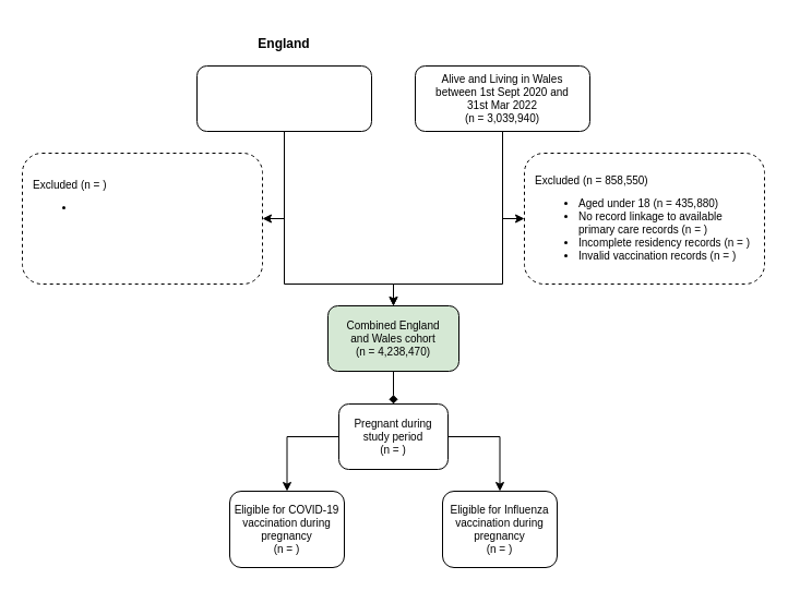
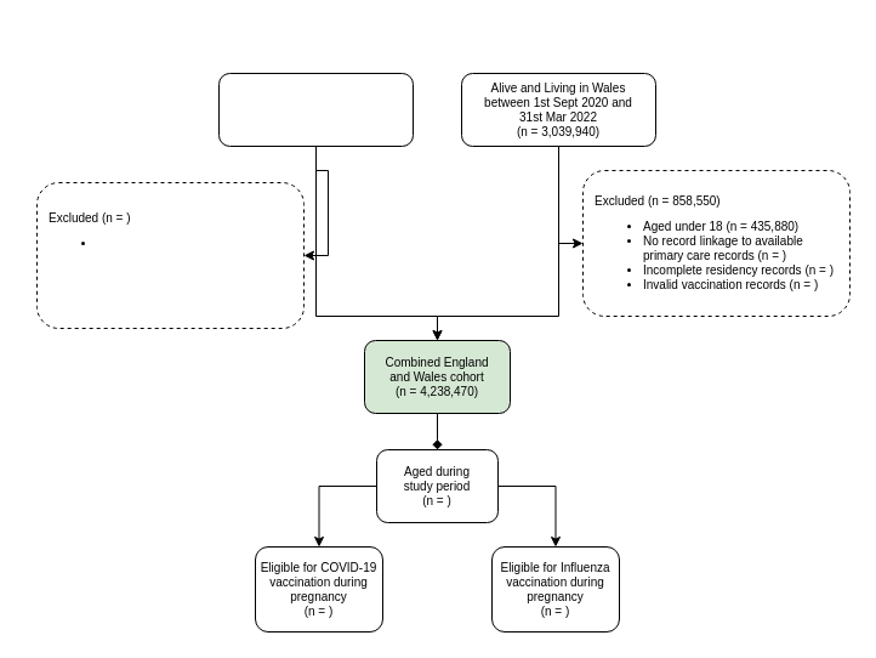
  <mxCell id="0" />
  <mxCell id="1" parent="0" />
  <mxCell id="2" style="edgeStyle=orthogonalEdgeStyle;rounded=0;orthogonalLoop=1;jettySize=auto;html=1;entryX=0;entryY=0.5;entryDx=0;entryDy=0;fontSize=10;" parent="1" source="4" target="5" edge="1"><mxGeometry relative="1" as="geometry" /></mxCell>
  <mxCell id="3" style="edgeStyle=orthogonalEdgeStyle;rounded=0;orthogonalLoop=1;jettySize=auto;html=1;entryX=0.5;entryY=0;entryDx=0;entryDy=0;fontSize=10;" parent="1" source="4" target="7" edge="1"><mxGeometry relative="1" as="geometry"><Array as="points"><mxPoint x="460" y="260" /><mxPoint x="360" y="260" /></Array></mxGeometry></mxCell>
  <mxCell id="4" value="&lt;font style=&quot;font-size: 10px&quot;&gt;&lt;span style=&quot;font-size: 10px&quot;&gt;Alive and Living in Wales between 1st Sept 2020 and 31st Mar 2022&lt;br style=&quot;font-size: 10px&quot;&gt;&lt;/span&gt;&lt;font style=&quot;font-size: 10px&quot;&gt;&lt;span style=&quot;font-size: 10px&quot;&gt;(n = 3,039,940)&lt;/span&gt;&lt;/font&gt;&lt;br style=&quot;font-size: 10px&quot;&gt;&lt;/font&gt;" style="rounded=1;whiteSpace=wrap;html=1;fontSize=10;glass=0;strokeWidth=1;shadow=0;spacing=20;" parent="1" vertex="1"><mxGeometry x="380" y="60" width="160" height="60" as="geometry" /></mxCell>
  <mxCell id="5" value="&lt;p style=&quot;line-height: 100%&quot;&gt;&lt;span style=&quot;font-size: 10px&quot;&gt;Excluded (&lt;span style=&quot;font-size: 10px&quot;&gt;&lt;font style=&quot;font-size: 10px&quot;&gt;&lt;span style=&quot;font-size: 10px&quot;&gt;n = 858,550)&lt;/span&gt;&lt;/font&gt;&lt;/span&gt;&lt;/span&gt;&lt;br style=&quot;font-size: 10px&quot;&gt;&lt;/p&gt;&lt;ul style=&quot;font-size: 10px&quot;&gt;&lt;li style=&quot;font-size: 10px&quot;&gt;&lt;font style=&quot;font-size: 10px&quot;&gt;&lt;span style=&quot;font-size: 10px&quot;&gt;Aged under 18 (n = 435,880)&lt;/span&gt;&lt;/font&gt;&lt;/li&gt;&lt;li style=&quot;font-size: 10px&quot;&gt;&lt;font style=&quot;font-size: 10px&quot;&gt;&lt;span style=&quot;font-size: 10px&quot;&gt;No record linkage to available primary care records (n = )&lt;/span&gt;&lt;/font&gt;&lt;/li&gt;&lt;li style=&quot;font-size: 10px&quot;&gt;Incomplete residency records (n = )&lt;/li&gt;&lt;li style=&quot;font-size: 10px&quot;&gt;&lt;font style=&quot;font-size: 10px&quot;&gt;&lt;span style=&quot;font-size: 10px ; line-height: 100%&quot;&gt;Invalid vaccination records (n = )&lt;/span&gt;&lt;/font&gt;&lt;/li&gt;&lt;/ul&gt;&lt;p&gt;&lt;/p&gt;" style="rounded=1;whiteSpace=wrap;html=1;fontSize=10;glass=0;strokeWidth=1;shadow=0;align=left;fontStyle=0;spacing=10;verticalAlign=middle;dashed=1;" parent="1" vertex="1"><mxGeometry x="480" y="140" width="220" height="120" as="geometry" /></mxCell>
  <mxCell id="6" style="edgeStyle=orthogonalEdgeStyle;rounded=0;orthogonalLoop=1;jettySize=auto;html=1;fontSize=10;entryX=0.5;entryY=0;entryDx=0;entryDy=0;endArrow=diamond;" parent="1" source="7" target="10" edge="1"><mxGeometry relative="1" as="geometry"><Array as="points"><mxPoint x="360" y="370" /><mxPoint x="360" y="370" /></Array></mxGeometry></mxCell>
  <mxCell id="7" value="&lt;font style=&quot;font-size: 10px&quot;&gt;&lt;font style=&quot;font-size: 10px&quot;&gt;Combined England&lt;br&gt;and Wales cohort&lt;br style=&quot;font-size: 10px&quot;&gt;&lt;font style=&quot;font-size: 10px&quot;&gt;&lt;span style=&quot;font-size: 10px&quot;&gt;(n = 4,238,470)&lt;/span&gt;&lt;/font&gt;&lt;/font&gt;&lt;br style=&quot;font-size: 10px&quot;&gt;&lt;/font&gt;" style="rounded=1;whiteSpace=wrap;html=1;fontSize=10;glass=0;strokeWidth=1;shadow=0;fillColor=#d5e8d4;" parent="1" vertex="1"><mxGeometry x="300" y="280" width="120" height="60" as="geometry" /></mxCell>
  <mxCell id="8" style="edgeStyle=orthogonalEdgeStyle;rounded=0;orthogonalLoop=1;jettySize=auto;html=1;exitX=0;exitY=0.5;exitDx=0;exitDy=0;entryX=0.5;entryY=0;entryDx=0;entryDy=0;" edge="1" parent="1" source="10" target="16"><mxGeometry relative="1" as="geometry" /></mxCell>
  <mxCell id="9" style="edgeStyle=orthogonalEdgeStyle;rounded=0;orthogonalLoop=1;jettySize=auto;html=1;exitX=1;exitY=0.5;exitDx=0;exitDy=0;entryX=0.5;entryY=0;entryDx=0;entryDy=0;" edge="1" parent="1" source="10" target="17"><mxGeometry relative="1" as="geometry" /></mxCell>
- <mxCell id="10" value="Pregnant during&lt;br&gt;study period&lt;br style=&quot;font-size: 10px&quot;&gt;&lt;span style=&quot;font-size: 10px&quot;&gt;(n = )&lt;/span&gt;" style="rounded=1;whiteSpace=wrap;html=1;fontSize=10;fontStyle=0" parent="1" vertex="1"><mxGeometry x="310" y="370" width="100" height="60" as="geometry" /></mxCell>
- <mxCell id="11" value="England" style="text;html=1;strokeColor=none;fillColor=none;align=center;verticalAlign=middle;whiteSpace=wrap;rounded=0;fontSize=12;fontStyle=1" parent="1" vertex="1"><mxGeometry x="180" y="20" width="160" height="40" as="geometry" /></mxCell>
+ <mxCell id="10" value="Aged during&lt;br&gt;study period&lt;br style=&quot;font-size: 10px&quot;&gt;&lt;span style=&quot;font-size: 10px&quot;&gt;(n = )&lt;/span&gt;" style="rounded=1;whiteSpace=wrap;html=1;fontSize=10;fontStyle=0" parent="1" vertex="1"><mxGeometry x="310" y="370" width="100" height="60" as="geometry" /></mxCell>
  <mxCell id="12" style="edgeStyle=orthogonalEdgeStyle;rounded=0;orthogonalLoop=1;jettySize=auto;html=1;entryX=1;entryY=0.5;entryDx=0;entryDy=0;fontSize=10;" parent="1" source="14" target="15" edge="1"><mxGeometry relative="1" as="geometry" /></mxCell>
  <mxCell id="13" style="edgeStyle=orthogonalEdgeStyle;rounded=0;orthogonalLoop=1;jettySize=auto;html=1;entryX=0.5;entryY=0;entryDx=0;entryDy=0;fontSize=10;" parent="1" source="14" target="7" edge="1"><mxGeometry relative="1" as="geometry"><Array as="points"><mxPoint x="260" y="260" /><mxPoint x="360" y="260" /></Array></mxGeometry></mxCell>
  <mxCell id="14" value="&lt;font style=&quot;font-size: 10px&quot;&gt;&lt;br style=&quot;font-size: 10px&quot;&gt;&lt;/font&gt;" style="rounded=1;whiteSpace=wrap;html=1;fontSize=10;glass=0;strokeWidth=1;shadow=0;spacing=20;" parent="1" vertex="1"><mxGeometry x="180" y="60" width="160" height="60" as="geometry" /></mxCell>
- <mxCell id="15" value="&lt;p style=&quot;line-height: 100%&quot;&gt;&lt;span style=&quot;font-size: 10px&quot;&gt;Excluded (&lt;span style=&quot;font-size: 10px&quot;&gt;&lt;font style=&quot;font-size: 10px&quot;&gt;&lt;span style=&quot;font-size: 10px&quot;&gt;n = )&lt;/span&gt;&lt;/font&gt;&lt;/span&gt;&lt;/span&gt;&lt;br style=&quot;font-size: 10px&quot;&gt;&lt;/p&gt;&lt;ul style=&quot;font-size: 10px&quot;&gt;&lt;li style=&quot;font-size: 10px&quot;&gt;&lt;br&gt;&lt;/li&gt;&lt;/ul&gt;&lt;p&gt;&lt;/p&gt;" style="rounded=1;whiteSpace=wrap;html=1;fontSize=10;glass=0;strokeWidth=1;shadow=0;align=left;fontStyle=0;spacing=10;verticalAlign=top;dashed=1;" parent="1" vertex="1"><mxGeometry x="20" y="140" width="220" height="120" as="geometry" /></mxCell>
+ <mxCell id="15" value="&lt;p style=&quot;line-height: 100%&quot;&gt;&lt;span style=&quot;font-size: 10px&quot;&gt;Excluded (&lt;span style=&quot;font-size: 10px&quot;&gt;&lt;font style=&quot;font-size: 10px&quot;&gt;&lt;span style=&quot;font-size: 10px&quot;&gt;n = )&lt;/span&gt;&lt;/font&gt;&lt;/span&gt;&lt;/span&gt;&lt;br style=&quot;font-size: 10px&quot;&gt;&lt;/p&gt;&lt;ul style=&quot;font-size: 10px&quot;&gt;&lt;li style=&quot;font-size: 10px&quot;&gt;&lt;br&gt;&lt;/li&gt;&lt;/ul&gt;&lt;p&gt;&lt;/p&gt;" style="rounded=1;whiteSpace=wrap;html=1;fontSize=10;glass=0;strokeWidth=1;shadow=0;align=left;fontStyle=0;spacing=10;verticalAlign=top;dashed=1;" parent="1" vertex="1"><mxGeometry x="30" y="150" width="220" height="120" as="geometry" /></mxCell>
  <mxCell id="16" value="&lt;font style=&quot;font-size: 10px&quot;&gt;Eligible for COVID-19 vaccination during pregnancy&lt;br&gt;(n = )&lt;br style=&quot;font-size: 10px&quot;&gt;&lt;/font&gt;" style="rounded=1;whiteSpace=wrap;html=1;fontSize=10;glass=0;strokeWidth=1;shadow=0;fontStyle=0" parent="1" vertex="1"><mxGeometry x="210" y="450" width="105" height="70" as="geometry" /></mxCell>
  <mxCell id="17" value="&lt;font style=&quot;font-size: 10px&quot;&gt;Eligible for Influenza vaccination during pregnancy&lt;br&gt;(n = )&lt;br style=&quot;font-size: 10px&quot;&gt;&lt;/font&gt;" style="rounded=1;whiteSpace=wrap;html=1;fontSize=10;glass=0;strokeWidth=1;shadow=0;fontStyle=0" vertex="1" parent="1"><mxGeometry x="405" y="450" width="105" height="70" as="geometry" /></mxCell>
